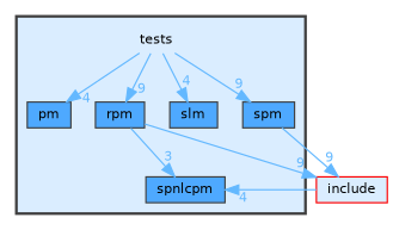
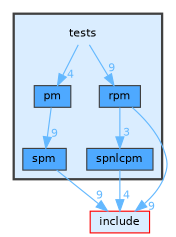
  digraph {
    compound=true
    node [fontname=Helvetica fontsize=10 shape=box color=grey25 fillcolor="#4ea9ff" style=filled]
    edge [color=steelblue1 fontcolor=steelblue1 fontname=Helvetica fontsize=10 headlabel=9 labeldistance=1.5 labelfontname=Helvetica labelfontsize=10]
    n1 [height=0.2 label=tests shape=plaintext width=0.4 color="" fillcolor="" style=""]
    n2 [height=0.2 label=pm width=0.4]
    n3 [height=0.2 label=rpm width=0.4]
-   n4 [height=0.2 label=slm width=0.4]
    n5 [height=0.2 label=spm width=0.4]
    n6 [height=0.2 label=spnlcpm width=0.4]
    n7 [color=red fillcolor="#daedff" height=0.2 label=include width=0.4]
    subgraph cluster_1 {
      bgcolor="#daedff"
      fontname=Helvetica
      fontsize=10
      pencolor=grey25
      style="filled,bold"
      n1
      n2
      n3
-     n4
      n5
      n6
    }
    n1 -> n2 [headlabel=4]
    n1 -> n3
-   n1 -> n4 [headlabel=4]
-   n1 -> n5
+   n2 -> n5
    n3 -> n6 [headlabel=3]
    n3 -> n7
    n5 -> n7
-   n7 -> n6 [headlabel=4]
+   n6 -> n7 [headlabel=4]
  }
